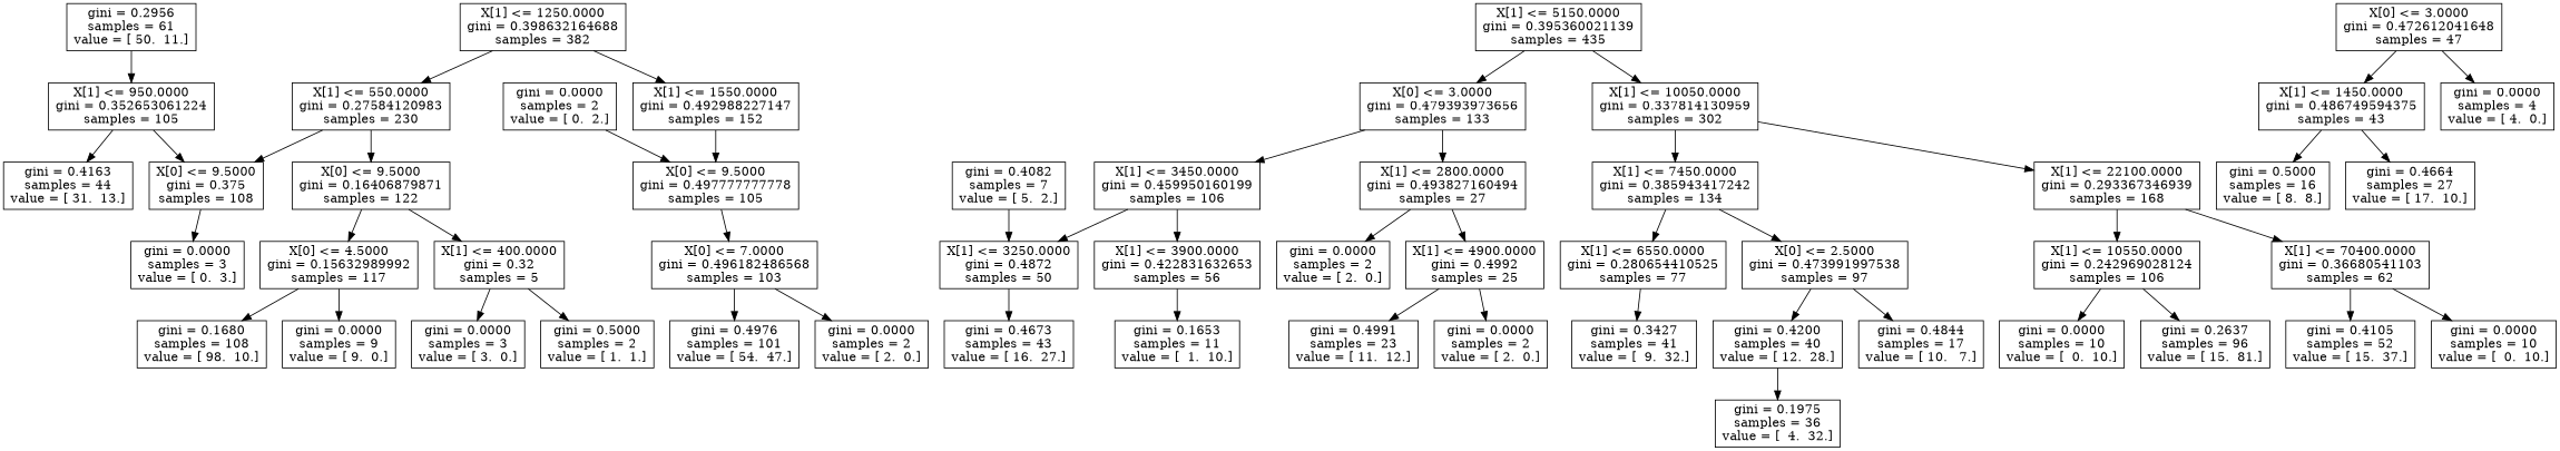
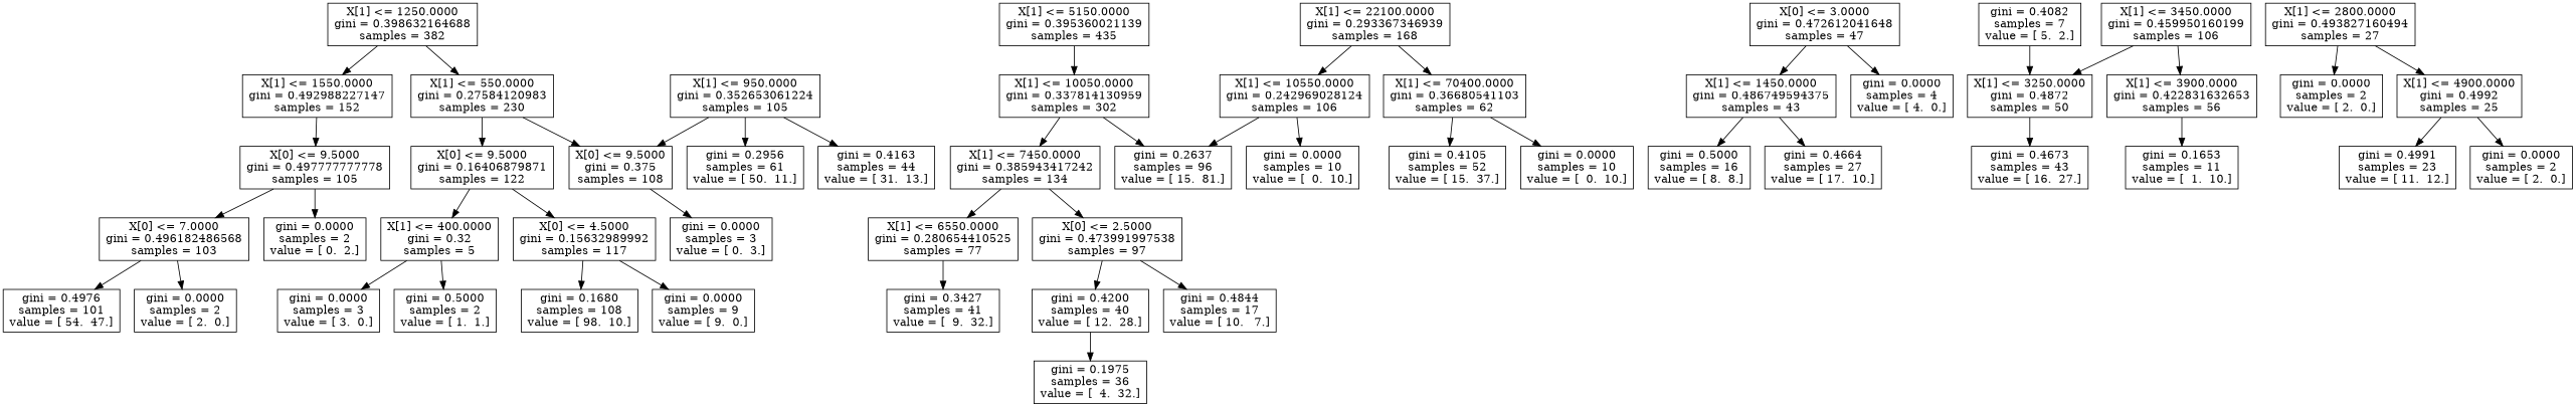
  digraph {
    node [shape=box]
    n1 [label="X[1] <= 1250.0000\ngini = 0.398632164688\nsamples = 382"]
    n2 [label="X[1] <= 550.0000\ngini = 0.27584120983\nsamples = 230"]
    n3 [label="X[1] <= 1550.0000\ngini = 0.492988227147\nsamples = 152"]
    n4 [label="X[1] <= 5150.0000\ngini = 0.395360021139\nsamples = 435"]
-   n5 [label="X[0] <= 3.0000\ngini = 0.479393973656\nsamples = 133"]
    n6 [label="X[1] <= 10050.0000\ngini = 0.337814130959\nsamples = 302"]
    n7 [label="X[0] <= 9.5000\ngini = 0.16406879871\nsamples = 122"]
    n8 [label="X[0] <= 9.5000\ngini = 0.375\nsamples = 108"]
    n9 [label="X[0] <= 9.5000\ngini = 0.497777777778\nsamples = 105"]
    n10 [label="X[0] <= 4.5000\ngini = 0.15632989992\nsamples = 117"]
    n11 [label="X[1] <= 400.0000\ngini = 0.32\nsamples = 5"]
    n12 [label="gini = 0.0000\nsamples = 3\nvalue = [ 0.  3.]"]
    n13 [label="gini = 0.1680\nsamples = 108\nvalue = [ 98.  10.]"]
    n14 [label="gini = 0.0000\nsamples = 9\nvalue = [ 9.  0.]"]
    n15 [label="gini = 0.0000\nsamples = 3\nvalue = [ 3.  0.]"]
    n16 [label="gini = 0.5000\nsamples = 2\nvalue = [ 1.  1.]"]
    n17 [label="X[1] <= 950.0000\ngini = 0.352653061224\nsamples = 105"]
    n18 [label="gini = 0.4163\nsamples = 44\nvalue = [ 31.  13.]"]
    n19 [label="gini = 0.2956\nsamples = 61\nvalue = [ 50.  11.]"]
    n20 [label="X[0] <= 3.0000\ngini = 0.472612041648\nsamples = 47"]
    n21 [label="X[1] <= 1450.0000\ngini = 0.486749594375\nsamples = 43"]
    n22 [label="gini = 0.0000\nsamples = 4\nvalue = [ 4.  0.]"]
    n23 [label="X[0] <= 7.0000\ngini = 0.496182486568\nsamples = 103"]
    n24 [label="gini = 0.0000\nsamples = 2\nvalue = [ 0.  2.]"]
    n25 [label="gini = 0.5000\nsamples = 16\nvalue = [ 8.  8.]"]
    n26 [label="gini = 0.4664\nsamples = 27\nvalue = [ 17.  10.]"]
    n27 [label="gini = 0.4976\nsamples = 101\nvalue = [ 54.  47.]"]
    n28 [label="gini = 0.0000\nsamples = 2\nvalue = [ 2.  0.]"]
    n29 [label="X[1] <= 3450.0000\ngini = 0.459950160199\nsamples = 106"]
    n30 [label="X[1] <= 2800.0000\ngini = 0.493827160494\nsamples = 27"]
    n31 [label="X[1] <= 7450.0000\ngini = 0.385943417242\nsamples = 134"]
    n32 [label="X[1] <= 22100.0000\ngini = 0.293367346939\nsamples = 168"]
    n33 [label="X[1] <= 3250.0000\ngini = 0.4872\nsamples = 50"]
    n34 [label="X[1] <= 3900.0000\ngini = 0.422831632653\nsamples = 56"]
    n35 [label="gini = 0.0000\nsamples = 2\nvalue = [ 2.  0.]"]
    n36 [label="X[1] <= 4900.0000\ngini = 0.4992\nsamples = 25"]
    n37 [label="gini = 0.4673\nsamples = 43\nvalue = [ 16.  27.]"]
    n38 [label="gini = 0.1653\nsamples = 11\nvalue = [  1.  10.]"]
    n39 [label="gini = 0.4082\nsamples = 7\nvalue = [ 5.  2.]"]
    n40 [label="gini = 0.4991\nsamples = 23\nvalue = [ 11.  12.]"]
    n41 [label="gini = 0.0000\nsamples = 2\nvalue = [ 2.  0.]"]
    n42 [label="X[1] <= 6550.0000\ngini = 0.280654410525\nsamples = 77"]
    n43 [label="X[0] <= 2.5000\ngini = 0.473991997538\nsamples = 97"]
    n44 [label="X[1] <= 10550.0000\ngini = 0.242969028124\nsamples = 106"]
    n45 [label="X[1] <= 70400.0000\ngini = 0.36680541103\nsamples = 62"]
    n46 [label="gini = 0.3427\nsamples = 41\nvalue = [  9.  32.]"]
    n47 [label="gini = 0.4200\nsamples = 40\nvalue = [ 12.  28.]"]
    n48 [label="gini = 0.4844\nsamples = 17\nvalue = [ 10.   7.]"]
    n49 [label="gini = 0.1975\nsamples = 36\nvalue = [  4.  32.]"]
    n50 [label="gini = 0.0000\nsamples = 10\nvalue = [  0.  10.]"]
    n51 [label="gini = 0.2637\nsamples = 96\nvalue = [ 15.  81.]"]
    n52 [label="gini = 0.4105\nsamples = 52\nvalue = [ 15.  37.]"]
    n53 [label="gini = 0.0000\nsamples = 10\nvalue = [  0.  10.]"]
    n1 -> n2
    n1 -> n3
    n2 -> n7
    n2 -> n8
    n3 -> n9
-   n4 -> n5
    n4 -> n6
-   n5 -> n29
-   n5 -> n30
    n6 -> n31
-   n6 -> n32
+   n6 -> n51
    n7 -> n10
    n7 -> n11
    n8 -> n12
    n9 -> n23
-   n24 -> n9
+   n9 -> n24
    n10 -> n13
    n10 -> n14
    n11 -> n15
    n11 -> n16
    n17 -> n8
    n17 -> n18
-   n19 -> n17
+   n17 -> n19
    n20 -> n21
    n20 -> n22
    n21 -> n25
    n21 -> n26
    n23 -> n27
    n23 -> n28
    n29 -> n33
    n29 -> n34
    n30 -> n35
    n30 -> n36
    n31 -> n42
    n31 -> n43
    n32 -> n44
    n32 -> n45
    n33 -> n37
    n34 -> n38
    n36 -> n40
    n36 -> n41
    n39 -> n33
    n42 -> n46
    n43 -> n47
    n43 -> n48
    n44 -> n50
    n44 -> n51
    n45 -> n52
    n45 -> n53
    n47 -> n49
  }
